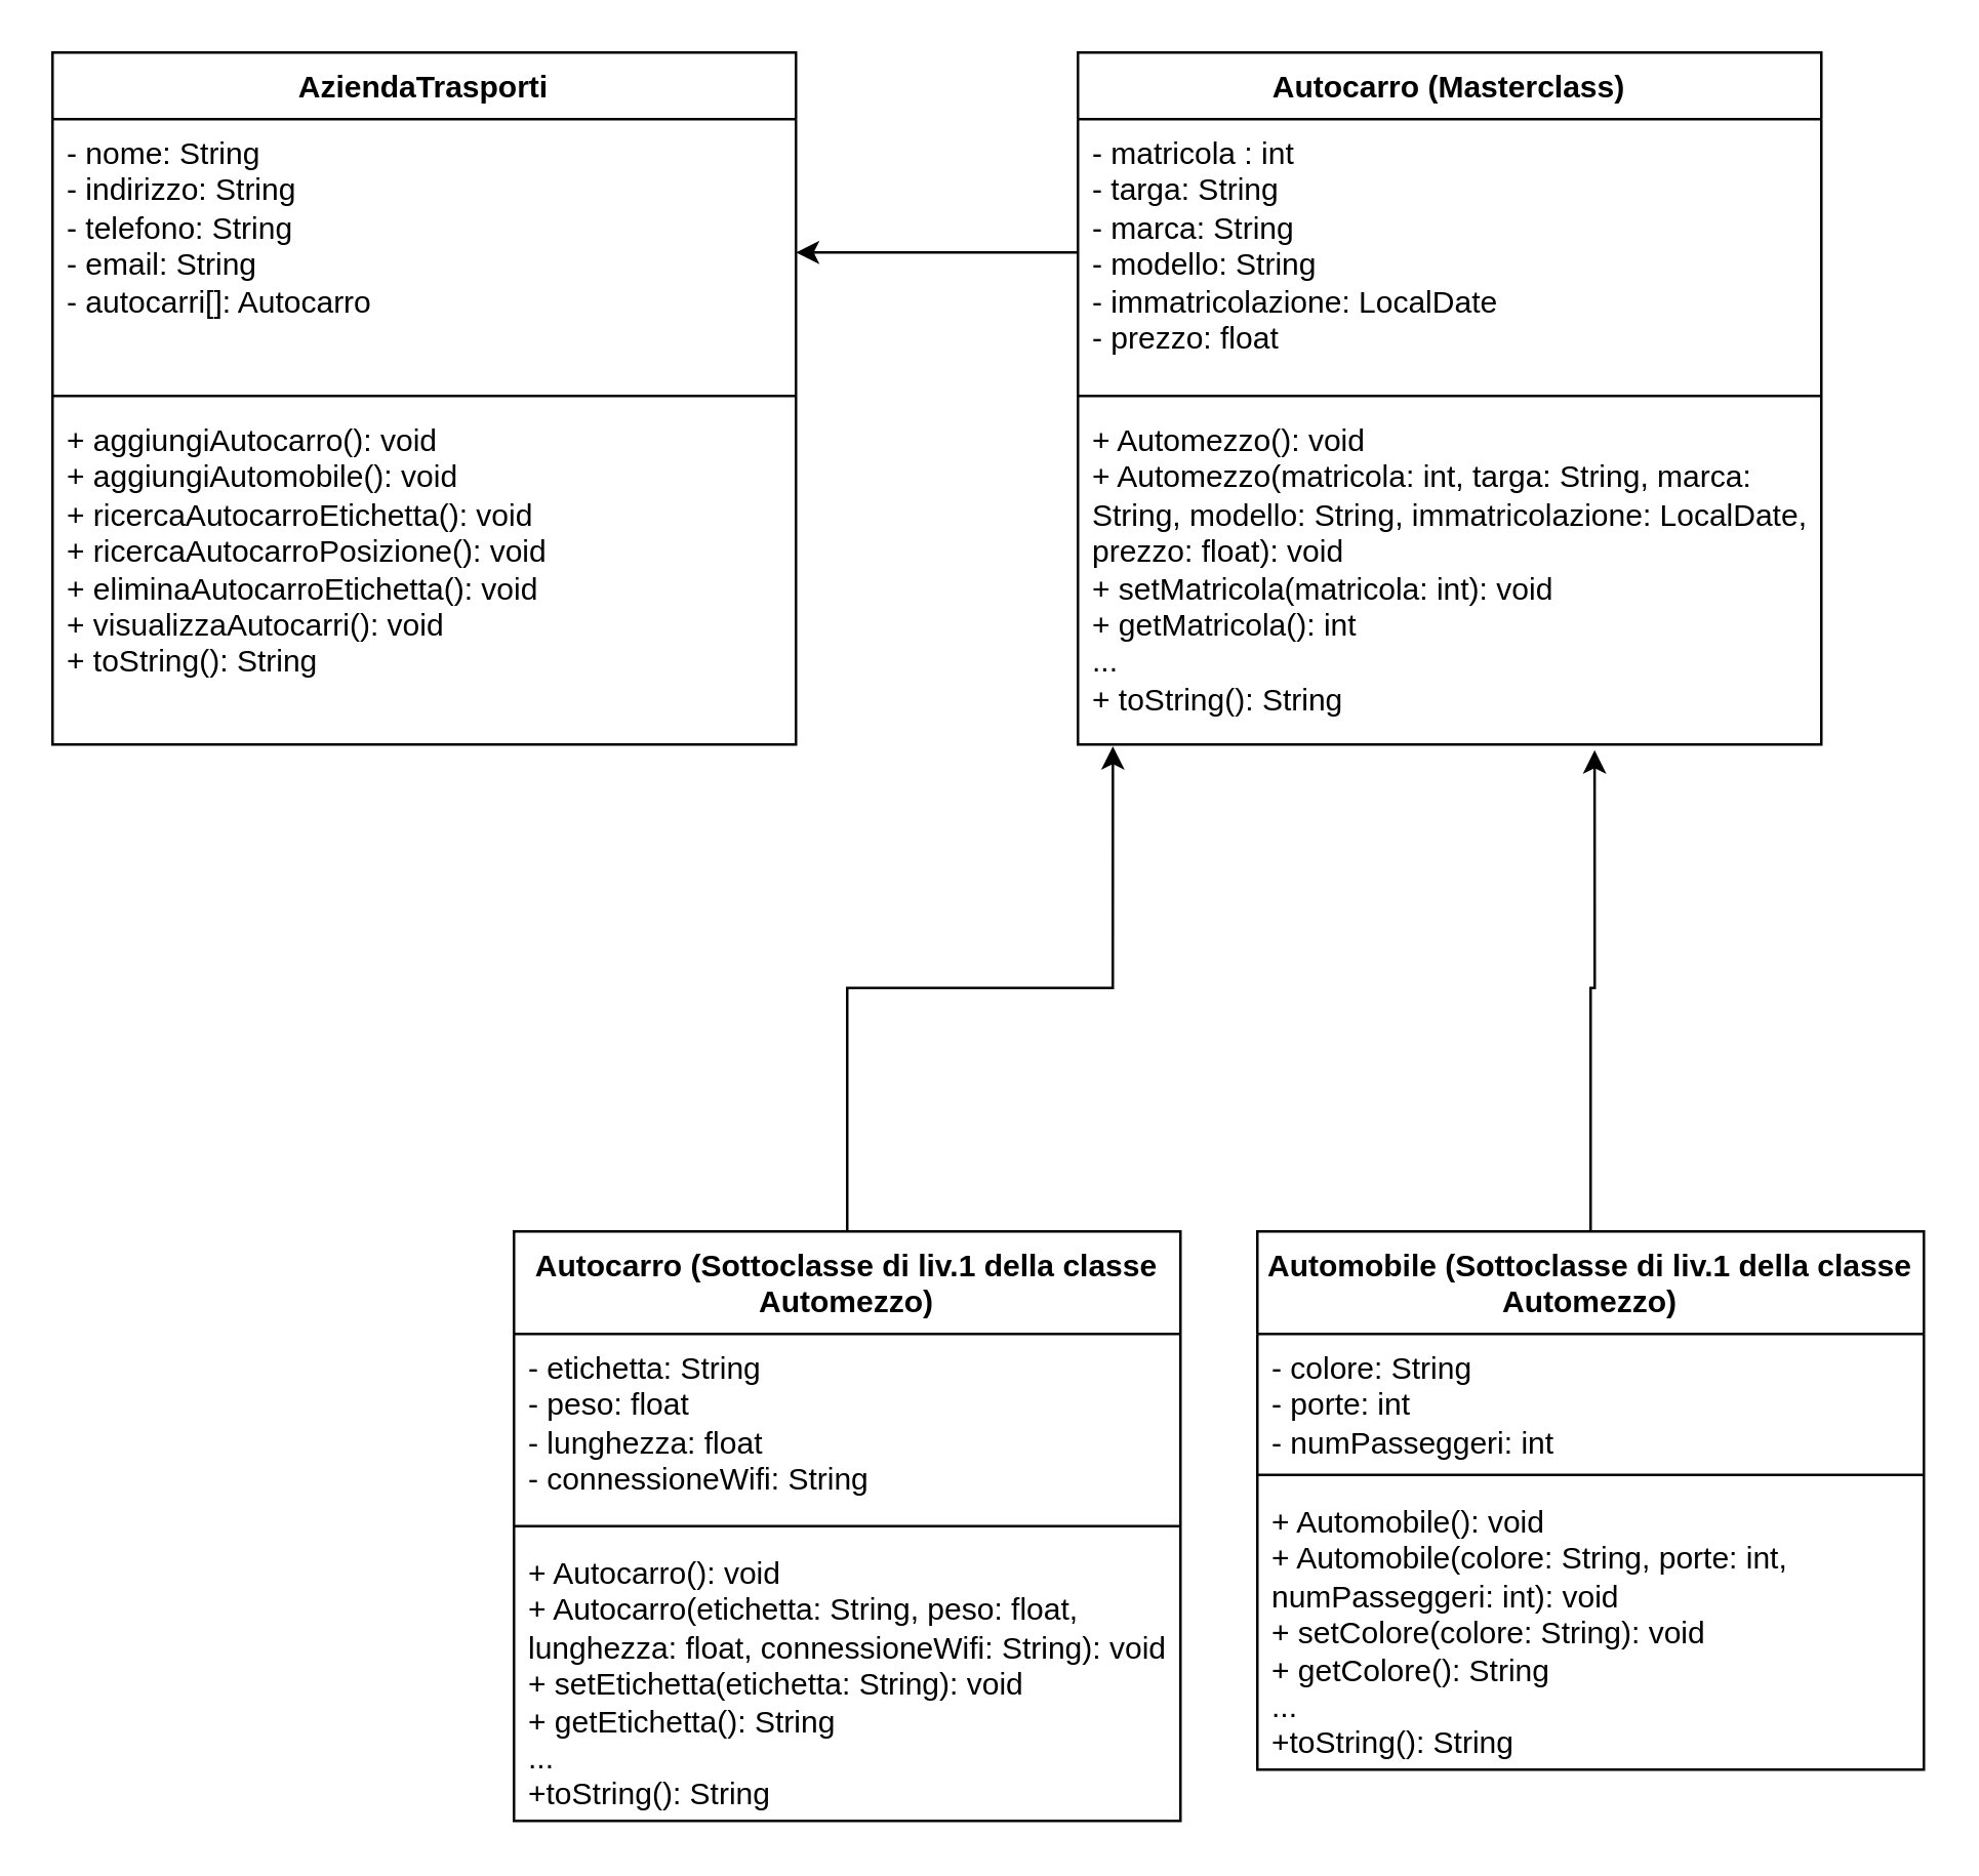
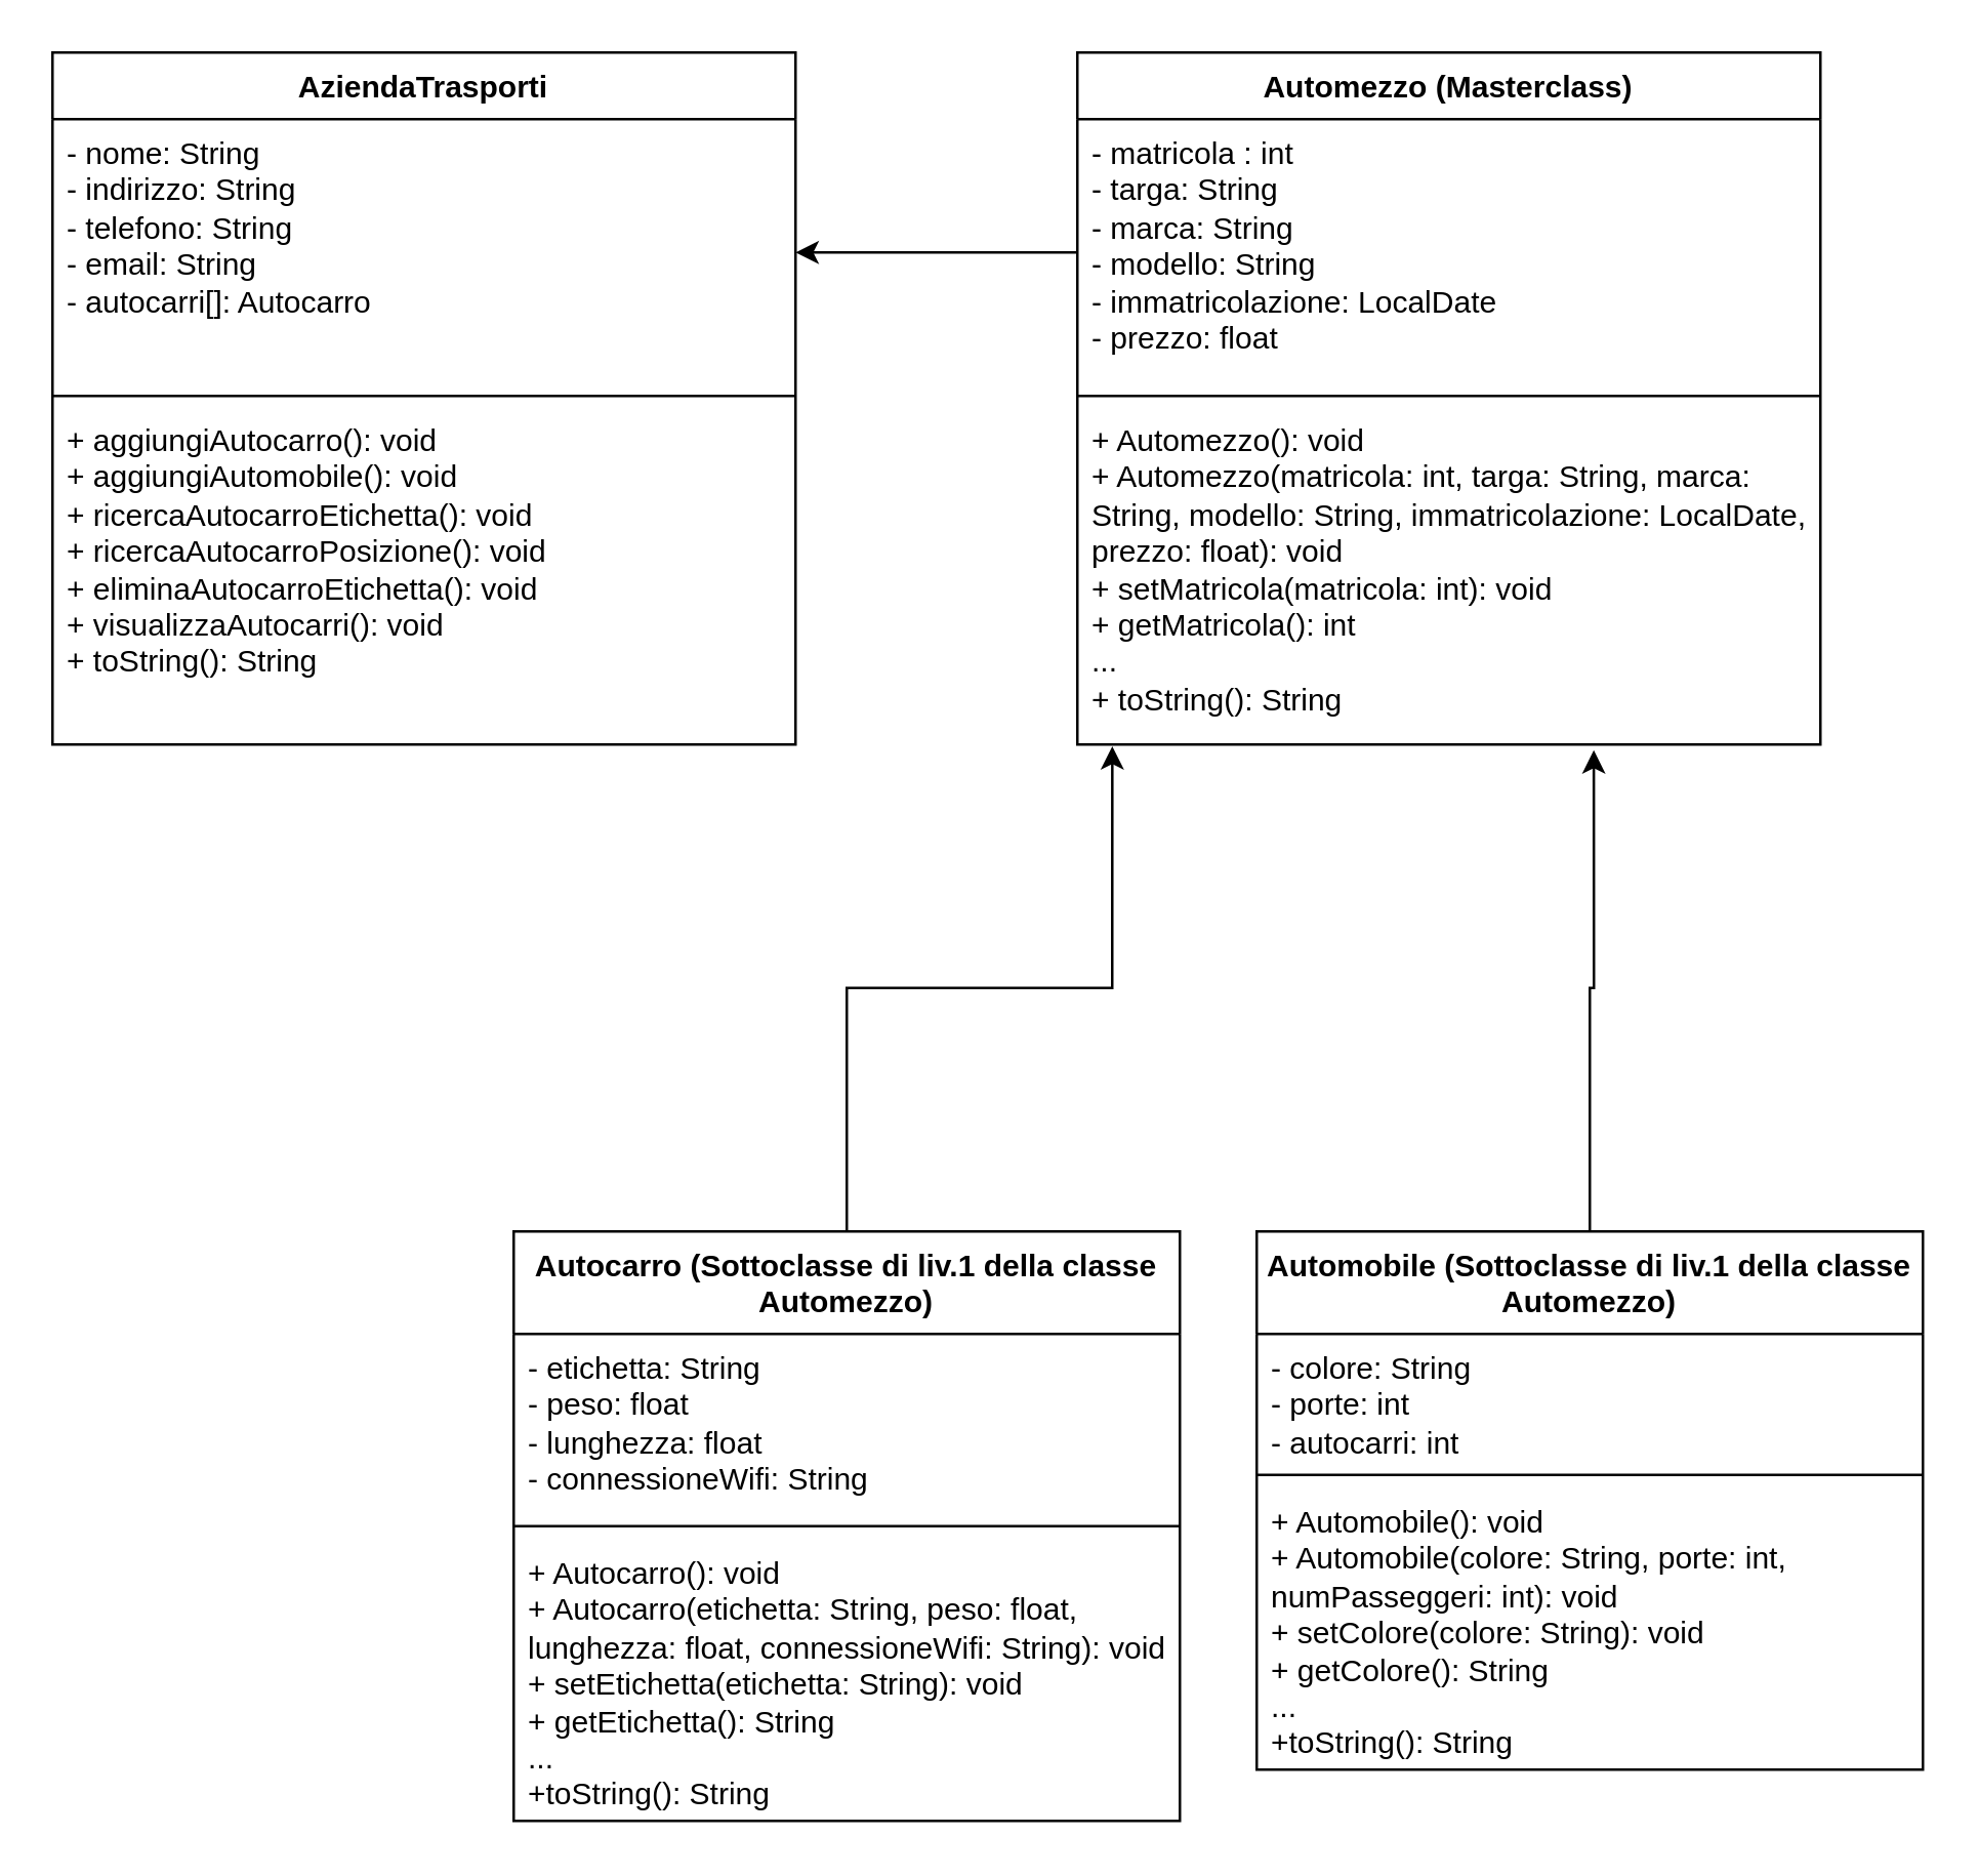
  <mxCell id="0" />
  <mxCell id="1" parent="0" />
- <mxCell id="2" value="Autocarro (Masterclass)" style="swimlane;fontStyle=1;align=center;verticalAlign=top;childLayout=stackLayout;horizontal=1;startSize=26;horizontalStack=0;resizeParent=1;resizeParentMax=0;resizeLast=0;collapsible=1;marginBottom=0;whiteSpace=wrap;html=1;" vertex="1" parent="1"><mxGeometry x="420" y="20" width="290" height="270" as="geometry" /></mxCell>
+ <mxCell id="2" value="Automezzo (Masterclass)" style="swimlane;fontStyle=1;align=center;verticalAlign=top;childLayout=stackLayout;horizontal=1;startSize=26;horizontalStack=0;resizeParent=1;resizeParentMax=0;resizeLast=0;collapsible=1;marginBottom=0;whiteSpace=wrap;html=1;" vertex="1" parent="1"><mxGeometry x="420" y="20" width="290" height="270" as="geometry" /></mxCell>
  <mxCell id="3" value="- matricola : int&lt;br&gt;- targa: String&lt;br&gt;- marca: String&lt;br&gt;- modello: String&lt;br&gt;- immatricolazione: LocalDate&lt;br&gt;- prezzo: float" style="text;strokeColor=none;fillColor=none;align=left;verticalAlign=top;spacingLeft=4;spacingRight=4;overflow=hidden;rotatable=0;points=[[0,0.5],[1,0.5]];portConstraint=eastwest;whiteSpace=wrap;html=1;" vertex="1" parent="2"><mxGeometry y="26" width="290" height="104" as="geometry" /></mxCell>
  <mxCell id="4" value="" style="line;strokeWidth=1;fillColor=none;align=left;verticalAlign=middle;spacingTop=-1;spacingLeft=3;spacingRight=3;rotatable=0;labelPosition=right;points=[];portConstraint=eastwest;strokeColor=inherit;" vertex="1" parent="2"><mxGeometry y="130" width="290" height="8" as="geometry" /></mxCell>
  <mxCell id="5" value="+ Automezzo(): void&lt;br&gt;+ Automezzo(matricola: int, targa: String, marca: String, modello: String, immatricolazione: LocalDate, prezzo: float): void&lt;br&gt;+ setMatricola(matricola: int): void&lt;br&gt;+ getMatricola(): int&lt;br&gt;...&lt;br&gt;+ toString(): String&lt;br&gt;&lt;br&gt;&lt;br&gt;&lt;br&gt;&lt;br&gt;&lt;br&gt;&lt;br&gt;&lt;br&gt;&lt;br&gt;&lt;br&gt;&lt;br&gt;&lt;br&gt;&lt;br&gt;&lt;br&gt;" style="text;strokeColor=none;fillColor=none;align=left;verticalAlign=top;spacingLeft=4;spacingRight=4;overflow=hidden;rotatable=0;points=[[0,0.5],[1,0.5]];portConstraint=eastwest;whiteSpace=wrap;html=1;" vertex="1" parent="2"><mxGeometry y="138" width="290" height="132" as="geometry" /></mxCell>
  <mxCell id="6" value="Autocarro (Sottoclasse di liv.1 della classe Automezzo)" style="swimlane;fontStyle=1;align=center;verticalAlign=top;childLayout=stackLayout;horizontal=1;startSize=40;horizontalStack=0;resizeParent=1;resizeParentMax=0;resizeLast=0;collapsible=1;marginBottom=0;whiteSpace=wrap;html=1;" vertex="1" parent="1"><mxGeometry x="200" y="480" width="260" height="230" as="geometry" /></mxCell>
  <mxCell id="7" value="- etichetta: String&amp;nbsp;&lt;br&gt;- peso: float&lt;br&gt;- lunghezza: float&lt;br&gt;- connessioneWifi: String" style="text;strokeColor=none;fillColor=none;align=left;verticalAlign=top;spacingLeft=4;spacingRight=4;overflow=hidden;rotatable=0;points=[[0,0.5],[1,0.5]];portConstraint=eastwest;whiteSpace=wrap;html=1;" vertex="1" parent="6"><mxGeometry y="40" width="260" height="70" as="geometry" /></mxCell>
  <mxCell id="8" value="" style="line;strokeWidth=1;fillColor=none;align=left;verticalAlign=middle;spacingTop=-1;spacingLeft=3;spacingRight=3;rotatable=0;labelPosition=right;points=[];portConstraint=eastwest;strokeColor=inherit;" vertex="1" parent="6"><mxGeometry y="110" width="260" height="10" as="geometry" /></mxCell>
  <mxCell id="9" value="+ Autocarro(): void&lt;br&gt;+ Autocarro(etichetta: String, peso: float, lunghezza: float, connessioneWifi: String): void&lt;br&gt;+ setEtichetta(etichetta: String): void&lt;br&gt;+ getEtichetta(): String&lt;br&gt;...&lt;br&gt;+toString(): String" style="text;strokeColor=none;fillColor=none;align=left;verticalAlign=top;spacingLeft=4;spacingRight=4;overflow=hidden;rotatable=0;points=[[0,0.5],[1,0.5]];portConstraint=eastwest;whiteSpace=wrap;html=1;" vertex="1" parent="6"><mxGeometry y="120" width="260" height="110" as="geometry" /></mxCell>
  <mxCell id="10" value="AziendaTrasporti" style="swimlane;fontStyle=1;align=center;verticalAlign=top;childLayout=stackLayout;horizontal=1;startSize=26;horizontalStack=0;resizeParent=1;resizeParentMax=0;resizeLast=0;collapsible=1;marginBottom=0;whiteSpace=wrap;html=1;" vertex="1" parent="1"><mxGeometry x="20" y="20" width="290" height="270" as="geometry" /></mxCell>
  <mxCell id="11" value="- nome: String&lt;br&gt;- indirizzo: String&lt;br&gt;- telefono: String&lt;br&gt;- email: String&lt;br&gt;- autocarri[]: Autocarro" style="text;strokeColor=none;fillColor=none;align=left;verticalAlign=top;spacingLeft=4;spacingRight=4;overflow=hidden;rotatable=0;points=[[0,0.5],[1,0.5]];portConstraint=eastwest;whiteSpace=wrap;html=1;" vertex="1" parent="10"><mxGeometry y="26" width="290" height="104" as="geometry" /></mxCell>
  <mxCell id="12" value="" style="line;strokeWidth=1;fillColor=none;align=left;verticalAlign=middle;spacingTop=-1;spacingLeft=3;spacingRight=3;rotatable=0;labelPosition=right;points=[];portConstraint=eastwest;strokeColor=inherit;" vertex="1" parent="10"><mxGeometry y="130" width="290" height="8" as="geometry" /></mxCell>
  <mxCell id="13" value="+ aggiungiAutocarro(): void&lt;br&gt;+ aggiungiAutomobile(): void&lt;br&gt;+ ricercaAutocarroEtichetta(): void&lt;br&gt;+ ricercaAutocarroPosizione(): void&lt;br&gt;+ eliminaAutocarroEtichetta(): void&lt;br&gt;+ visualizzaAutocarri(): void&lt;br&gt;+ toString(): String" style="text;strokeColor=none;fillColor=none;align=left;verticalAlign=top;spacingLeft=4;spacingRight=4;overflow=hidden;rotatable=0;points=[[0,0.5],[1,0.5]];portConstraint=eastwest;whiteSpace=wrap;html=1;" vertex="1" parent="10"><mxGeometry y="138" width="290" height="132" as="geometry" /></mxCell>
  <mxCell id="14" style="edgeStyle=orthogonalEdgeStyle;rounded=0;orthogonalLoop=1;jettySize=auto;html=1;entryX=0.047;entryY=1.005;entryDx=0;entryDy=0;entryPerimeter=0;" edge="1" parent="1" source="6" target="5"><mxGeometry relative="1" as="geometry"><Array as="points"><mxPoint x="330" y="385" /><mxPoint x="434" y="385" /></Array></mxGeometry></mxCell>
  <mxCell id="15" style="edgeStyle=orthogonalEdgeStyle;rounded=0;orthogonalLoop=1;jettySize=auto;html=1;entryX=0.695;entryY=1.017;entryDx=0;entryDy=0;entryPerimeter=0;" edge="1" parent="1" source="16" target="5"><mxGeometry relative="1" as="geometry"><mxPoint x="620" y="300" as="targetPoint" /><Array as="points"><mxPoint x="620" y="385" /><mxPoint x="622" y="385" /></Array></mxGeometry></mxCell>
  <mxCell id="16" value="Automobile (Sottoclasse di liv.1 della classe Automezzo)" style="swimlane;fontStyle=1;align=center;verticalAlign=top;childLayout=stackLayout;horizontal=1;startSize=40;horizontalStack=0;resizeParent=1;resizeParentMax=0;resizeLast=0;collapsible=1;marginBottom=0;whiteSpace=wrap;html=1;" vertex="1" parent="1"><mxGeometry x="490" y="480" width="260" height="210" as="geometry" /></mxCell>
- <mxCell id="17" value="- colore: String&amp;nbsp;&lt;br&gt;- porte: int&lt;br&gt;- numPasseggeri: int" style="text;strokeColor=none;fillColor=none;align=left;verticalAlign=top;spacingLeft=4;spacingRight=4;overflow=hidden;rotatable=0;points=[[0,0.5],[1,0.5]];portConstraint=eastwest;whiteSpace=wrap;html=1;" vertex="1" parent="16"><mxGeometry y="40" width="260" height="50" as="geometry" /></mxCell>
+ <mxCell id="17" value="- colore: String&amp;nbsp;&lt;br&gt;- porte: int&lt;br&gt;- autocarri: int" style="text;strokeColor=none;fillColor=none;align=left;verticalAlign=top;spacingLeft=4;spacingRight=4;overflow=hidden;rotatable=0;points=[[0,0.5],[1,0.5]];portConstraint=eastwest;whiteSpace=wrap;html=1;" vertex="1" parent="16"><mxGeometry y="40" width="260" height="50" as="geometry" /></mxCell>
  <mxCell id="18" value="" style="line;strokeWidth=1;fillColor=none;align=left;verticalAlign=middle;spacingTop=-1;spacingLeft=3;spacingRight=3;rotatable=0;labelPosition=right;points=[];portConstraint=eastwest;strokeColor=inherit;" vertex="1" parent="16"><mxGeometry y="90" width="260" height="10" as="geometry" /></mxCell>
  <mxCell id="19" value="+ Automobile(): void&lt;br&gt;+ Automobile(colore: String, porte: int, numPasseggeri: int): void&lt;br&gt;+ setColore(colore: String): void&lt;br&gt;+ getColore(): String&lt;br&gt;...&lt;br&gt;+toString(): String" style="text;strokeColor=none;fillColor=none;align=left;verticalAlign=top;spacingLeft=4;spacingRight=4;overflow=hidden;rotatable=0;points=[[0,0.5],[1,0.5]];portConstraint=eastwest;whiteSpace=wrap;html=1;" vertex="1" parent="16"><mxGeometry y="100" width="260" height="110" as="geometry" /></mxCell>
  <mxCell id="20" style="edgeStyle=orthogonalEdgeStyle;rounded=0;orthogonalLoop=1;jettySize=auto;html=1;entryX=1;entryY=0.5;entryDx=0;entryDy=0;" edge="1" parent="1" source="3" target="11"><mxGeometry relative="1" as="geometry" /></mxCell>
